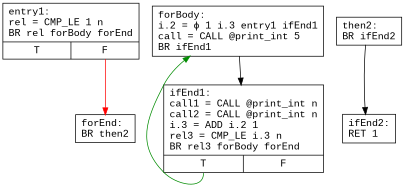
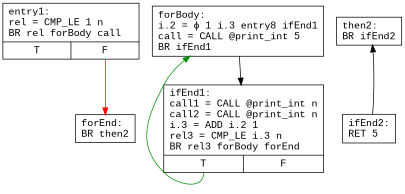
  digraph {
    node [fontname="Courier New" shape=record]
-   n1 [label="{entry1:\lrel = CMP_LE 1 n\lBR rel forBody forEnd\l|{<t> T|<f> F}}"]
+   n1 [label="{entry1:\lrel = CMP_LE 1 n\lBR rel forBody call\l|{<t> T|<f> F}}"]
    n2 [label="{forEnd:\lBR then2\l}"]
-   n3 [label="{forBody:\li.2 = ϕ 1 i.3 entry1 ifEnd1\lcall = CALL @print_int 5\lBR ifEnd1\l}"]
+   n3 [label="{forBody:\li.2 = ϕ 1 i.3 entry8 ifEnd1\lcall = CALL @print_int 5\lBR ifEnd1\l}"]
    n4 [label="{ifEnd1:\lcall1 = CALL @print_int n\lcall2 = CALL @print_int n\li.3 = ADD i.2 1\lrel3 = CMP_LE i.3 n\lBR rel3 forBody forEnd\l|{<t> T|<f> F}}"]
    n5 [label="{then2:\lBR ifEnd2\l}"]
-   n6 [label="{ifEnd2:\lRET 1\l}"]
+   n6 [label="{ifEnd2:\lRET 5\l}"]
    n1 -> n2 [color=red tailport=f]
    n3 -> n4
    n4 -> n3 [color=green4 tailport=t]
-   n5 -> n6
+   n6 -> n5
  }
